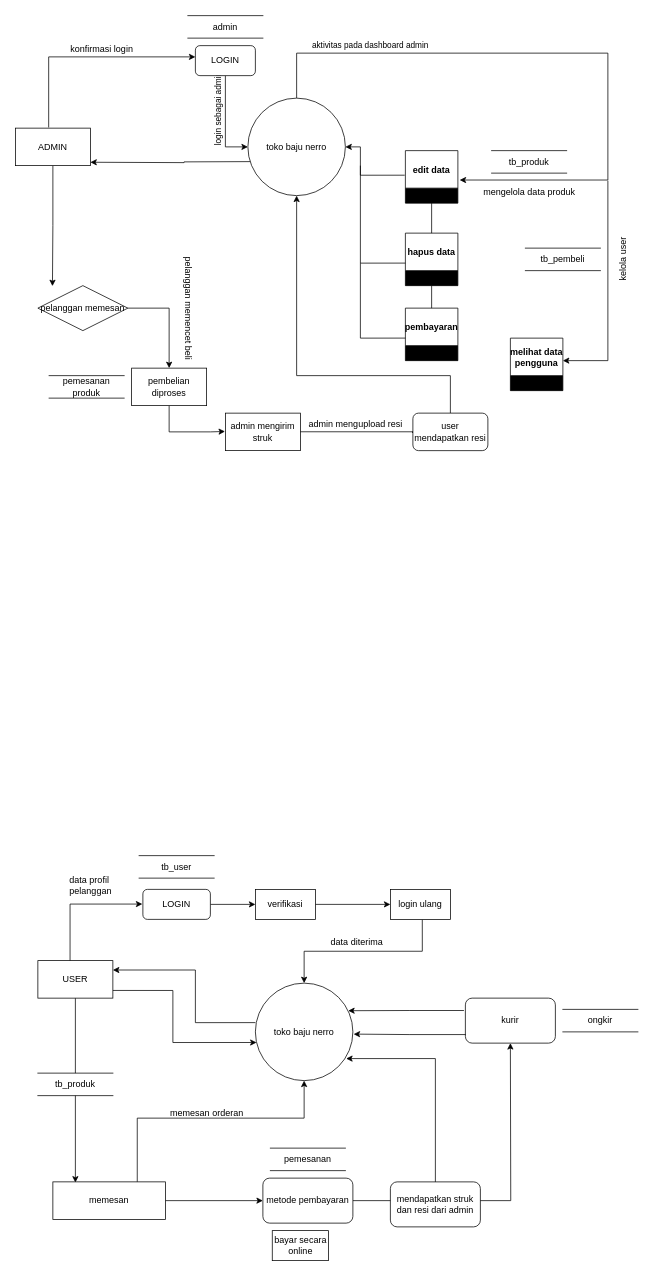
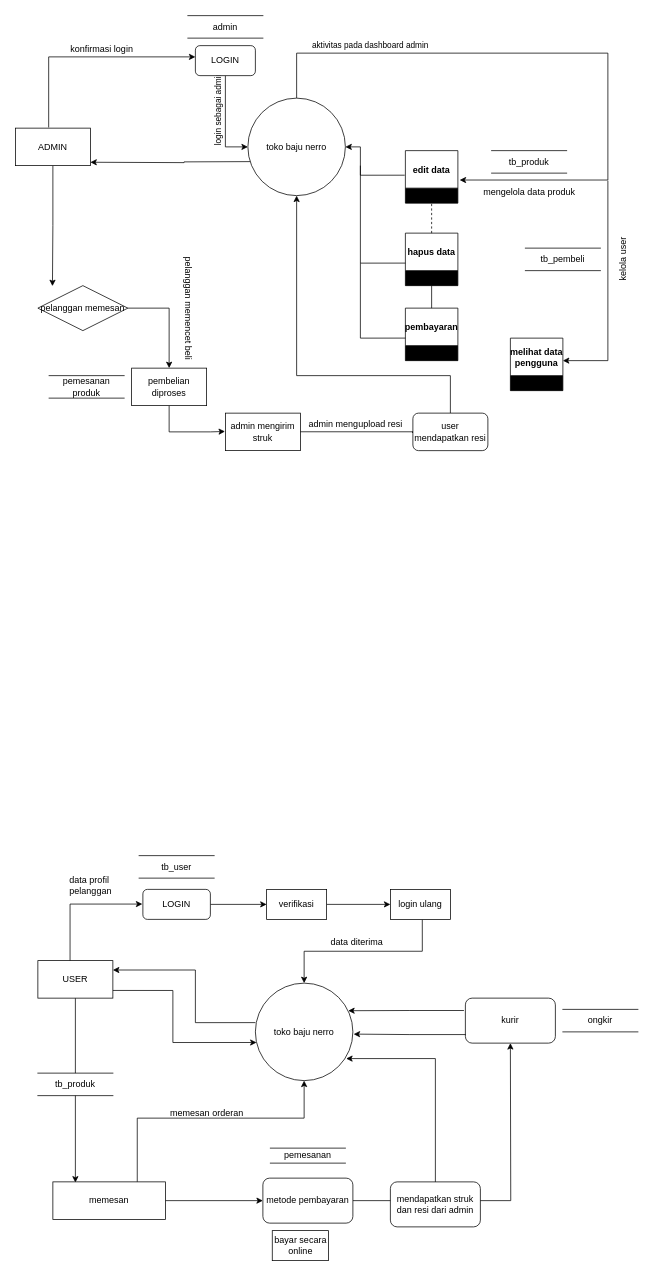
  <mxCell id="0" />
  <mxCell id="1" parent="0" />
  <mxCell id="2" value="admin" style="html=1;dashed=0;whiteSpace=wrap;shape=partialRectangle;right=0;left=0;" parent="1" vertex="1"><mxGeometry x="250" y="20" width="100" height="30" as="geometry" /></mxCell>
  <mxCell id="3" style="edgeStyle=orthogonalEdgeStyle;rounded=0;orthogonalLoop=1;jettySize=auto;html=1;exitX=0.444;exitY=-0.018;exitDx=0;exitDy=0;entryX=0;entryY=0.375;entryDx=0;entryDy=0;entryPerimeter=0;exitPerimeter=0;" parent="1" source="5" target="30" edge="1"><mxGeometry relative="1" as="geometry"><mxPoint x="230" y="75" as="targetPoint" /><mxPoint x="170" y="75" as="sourcePoint" /></mxGeometry></mxCell>
  <mxCell id="4" style="edgeStyle=orthogonalEdgeStyle;rounded=0;orthogonalLoop=1;jettySize=auto;html=1;entryX=0.162;entryY=0.011;entryDx=0;entryDy=0;entryPerimeter=0;" parent="1" source="5" target="46" edge="1"><mxGeometry relative="1" as="geometry"><mxPoint x="70" y="380" as="targetPoint" /></mxGeometry></mxCell>
  <mxCell id="5" value="ADMIN" style="html=1;dashed=0;whiteSpace=wrap;" parent="1" vertex="1"><mxGeometry x="20" y="170" width="100" height="50" as="geometry" /></mxCell>
  <mxCell id="6" style="edgeStyle=orthogonalEdgeStyle;rounded=0;orthogonalLoop=1;jettySize=auto;html=1;entryX=0;entryY=0.5;entryDx=0;entryDy=0;exitX=0.5;exitY=1;exitDx=0;exitDy=0;" parent="1" source="30" target="11" edge="1"><mxGeometry relative="1" as="geometry"><mxPoint x="520" y="75" as="targetPoint" /><mxPoint x="310" y="75" as="sourcePoint" /></mxGeometry></mxCell>
  <mxCell id="7" value="login sebagai admin" style="edgeLabel;html=1;align=center;verticalAlign=middle;resizable=0;points=[];rotation=-90;" parent="6" vertex="1" connectable="0"><mxGeometry x="-0.054" y="-1" relative="1" as="geometry"><mxPoint x="-9" y="-13" as="offset" /></mxGeometry></mxCell>
  <mxCell id="8" style="edgeStyle=orthogonalEdgeStyle;rounded=0;orthogonalLoop=1;jettySize=auto;html=1;exitX=0.5;exitY=0;exitDx=0;exitDy=0;entryX=1.034;entryY=0.56;entryDx=0;entryDy=0;entryPerimeter=0;" parent="1" source="11" target="12" edge="1"><mxGeometry relative="1" as="geometry"><mxPoint x="660" y="240" as="targetPoint" /><mxPoint x="420" y="80" as="sourcePoint" /><Array as="points"><mxPoint x="395" y="70" /><mxPoint x="810" y="70" /><mxPoint x="810" y="239" /></Array></mxGeometry></mxCell>
  <mxCell id="9" value="aktivitas pada dashboard admin" style="edgeLabel;html=1;align=center;verticalAlign=middle;resizable=0;points=[];" parent="8" vertex="1" connectable="0"><mxGeometry x="-0.628" y="-1" relative="1" as="geometry"><mxPoint y="-12" as="offset" /></mxGeometry></mxCell>
  <mxCell id="10" style="edgeStyle=orthogonalEdgeStyle;rounded=0;orthogonalLoop=1;jettySize=auto;html=1;exitX=0.053;exitY=0.697;exitDx=0;exitDy=0;exitPerimeter=0;entryX=0.981;entryY=0.832;entryDx=0;entryDy=0;entryPerimeter=0;" parent="1" edge="1"><mxGeometry relative="1" as="geometry"><mxPoint x="120" y="215.51" as="targetPoint" /><Array as="points" /><mxPoint x="368.79" y="214.52" as="sourcePoint" /></mxGeometry></mxCell>
  <mxCell id="11" value="toko baju nerro" style="shape=ellipse;html=1;dashed=0;whiteSpace=wrap;aspect=fixed;perimeter=ellipsePerimeter;" parent="1" vertex="1"><mxGeometry x="330" y="130" width="130" height="130" as="geometry" /></mxCell>
  <mxCell id="12" value="edit data" style="swimlane;childLayout=stackLayout;horizontal=1;startSize=50;horizontalStack=0;resizeParent=1;resizeParentMax=0;resizeLast=0;collapsible=0;marginBottom=0;swimlaneFillColor=#000000;rotation=0;verticalAlign=middle;" parent="1" vertex="1"><mxGeometry x="540" y="200" width="70" height="70" as="geometry" /></mxCell>
  <mxCell id="13" value="hapus data" style="swimlane;childLayout=stackLayout;horizontal=1;startSize=50;horizontalStack=0;resizeParent=1;resizeParentMax=0;resizeLast=0;collapsible=0;marginBottom=0;swimlaneFillColor=#000000;rotation=0;verticalAlign=middle;" parent="1" vertex="1"><mxGeometry x="540" y="310" width="70" height="70" as="geometry" /></mxCell>
- <mxCell id="14" value="" style="endArrow=none;html=1;rounded=0;entryX=0.5;entryY=1;entryDx=0;entryDy=0;exitX=0.5;exitY=0;exitDx=0;exitDy=0;" parent="1" source="13" target="12" edge="1"><mxGeometry width="50" height="50" relative="1" as="geometry"><mxPoint x="450" y="350" as="sourcePoint" /><mxPoint x="500" y="300" as="targetPoint" /></mxGeometry></mxCell>
+ <mxCell id="14" value="" style="endArrow=none;html=1;rounded=0;entryX=0.5;entryY=1;entryDx=0;entryDy=0;exitX=0.5;exitY=0;exitDx=0;exitDy=0;dashed=1;" parent="1" source="13" target="12" edge="1"><mxGeometry width="50" height="50" relative="1" as="geometry"><mxPoint x="450" y="350" as="sourcePoint" /><mxPoint x="500" y="300" as="targetPoint" /></mxGeometry></mxCell>
  <mxCell id="15" value="tb_produk" style="html=1;dashed=0;whiteSpace=wrap;shape=partialRectangle;right=0;left=0;" parent="1" vertex="1"><mxGeometry x="655" y="200" width="100" height="30" as="geometry" /></mxCell>
  <mxCell id="16" style="edgeStyle=orthogonalEdgeStyle;rounded=0;orthogonalLoop=1;jettySize=auto;html=1;exitX=-0.013;exitY=0.468;exitDx=0;exitDy=0;exitPerimeter=0;entryX=1;entryY=0.5;entryDx=0;entryDy=0;" parent="1" source="12" target="11" edge="1"><mxGeometry relative="1" as="geometry"><mxPoint x="566.4" y="233.18" as="sourcePoint" /><mxPoint x="540" y="140" as="targetPoint" /><Array as="points"><mxPoint x="480" y="233" /><mxPoint x="480" y="195" /></Array></mxGeometry></mxCell>
  <mxCell id="17" value="pembayaran" style="swimlane;childLayout=stackLayout;horizontal=1;startSize=50;horizontalStack=0;resizeParent=1;resizeParentMax=0;resizeLast=0;collapsible=0;marginBottom=0;swimlaneFillColor=#000000;rotation=0;verticalAlign=middle;" parent="1" vertex="1"><mxGeometry x="540" y="410" width="70" height="70" as="geometry" /></mxCell>
  <mxCell id="18" value="" style="endArrow=none;html=1;rounded=0;entryX=0.5;entryY=1;entryDx=0;entryDy=0;exitX=0.5;exitY=0;exitDx=0;exitDy=0;" parent="1" source="17" target="13" edge="1"><mxGeometry width="50" height="50" relative="1" as="geometry"><mxPoint x="480" y="430" as="sourcePoint" /><mxPoint x="530" y="380" as="targetPoint" /></mxGeometry></mxCell>
  <mxCell id="19" value="" style="endArrow=none;html=1;rounded=0;exitX=0;exitY=0.571;exitDx=0;exitDy=0;exitPerimeter=0;" parent="1" source="17" edge="1"><mxGeometry width="50" height="50" relative="1" as="geometry"><mxPoint x="440" y="400" as="sourcePoint" /><mxPoint x="480" y="220" as="targetPoint" /><Array as="points"><mxPoint x="480" y="450" /><mxPoint x="480" y="350" /></Array></mxGeometry></mxCell>
  <mxCell id="20" value="" style="endArrow=none;html=1;rounded=0;entryX=0;entryY=0.571;entryDx=0;entryDy=0;entryPerimeter=0;" parent="1" target="13" edge="1"><mxGeometry width="50" height="50" relative="1" as="geometry"><mxPoint x="480" y="350" as="sourcePoint" /><mxPoint x="490" y="320" as="targetPoint" /></mxGeometry></mxCell>
  <mxCell id="21" style="edgeStyle=orthogonalEdgeStyle;rounded=0;orthogonalLoop=1;jettySize=auto;html=1;entryX=-0.008;entryY=0.49;entryDx=0;entryDy=0;entryPerimeter=0;exitX=0.429;exitY=0.006;exitDx=0;exitDy=0;exitPerimeter=0;" parent="1" source="24" target="35" edge="1"><mxGeometry relative="1" as="geometry"><mxPoint x="240" y="1205" as="targetPoint" /></mxGeometry></mxCell>
  <mxCell id="22" style="edgeStyle=orthogonalEdgeStyle;rounded=0;orthogonalLoop=1;jettySize=auto;html=1;entryX=0.2;entryY=0.018;entryDx=0;entryDy=0;entryPerimeter=0;" parent="1" source="24" target="44" edge="1"><mxGeometry relative="1" as="geometry"><Array as="points" /></mxGeometry></mxCell>
  <mxCell id="23" style="edgeStyle=orthogonalEdgeStyle;rounded=0;orthogonalLoop=1;jettySize=auto;html=1;exitX=0.996;exitY=0.795;exitDx=0;exitDy=0;exitPerimeter=0;entryX=0.012;entryY=0.609;entryDx=0;entryDy=0;entryPerimeter=0;" parent="1" source="24" target="33" edge="1"><mxGeometry relative="1" as="geometry"><Array as="points"><mxPoint x="230" y="1320" /><mxPoint x="230" y="1389" /></Array></mxGeometry></mxCell>
  <mxCell id="24" value="USER" style="html=1;dashed=0;whiteSpace=wrap;" parent="1" vertex="1"><mxGeometry x="50" y="1280" width="100" height="50" as="geometry" /></mxCell>
  <mxCell id="25" value="tb_pembeli" style="html=1;dashed=0;whiteSpace=wrap;shape=partialRectangle;right=0;left=0;" parent="1" vertex="1"><mxGeometry x="700" y="330" width="100" height="30" as="geometry" /></mxCell>
  <mxCell id="26" value="" style="endArrow=classic;html=1;rounded=0;" parent="1" edge="1"><mxGeometry width="50" height="50" relative="1" as="geometry"><mxPoint x="810" y="240" as="sourcePoint" /><mxPoint x="750" y="480" as="targetPoint" /><Array as="points"><mxPoint x="810" y="480" /></Array></mxGeometry></mxCell>
  <mxCell id="27" value="kelola user" style="text;html=1;align=center;verticalAlign=middle;resizable=0;points=[];autosize=1;strokeColor=none;fillColor=none;rotation=-90;" parent="1" vertex="1"><mxGeometry x="790" y="330" width="80" height="30" as="geometry" /></mxCell>
  <mxCell id="28" value="mengelola data produk" style="text;html=1;align=center;verticalAlign=middle;resizable=0;points=[];autosize=1;strokeColor=none;fillColor=none;" parent="1" vertex="1"><mxGeometry x="630" y="240" width="150" height="30" as="geometry" /></mxCell>
  <mxCell id="29" value="melihat data&#10;pengguna" style="swimlane;childLayout=stackLayout;horizontal=1;startSize=50;horizontalStack=0;resizeParent=1;resizeParentMax=0;resizeLast=0;collapsible=0;marginBottom=0;swimlaneFillColor=#000000;rotation=0;verticalAlign=middle;" parent="1" vertex="1"><mxGeometry x="680" y="450" width="70" height="70" as="geometry" /></mxCell>
  <mxCell id="30" value="LOGIN" style="rounded=1;whiteSpace=wrap;html=1;" parent="1" vertex="1"><mxGeometry x="260" y="60" width="80" height="40" as="geometry" /></mxCell>
  <mxCell id="31" value="konfirmasi login" style="text;html=1;align=center;verticalAlign=middle;resizable=0;points=[];autosize=1;strokeColor=none;fillColor=none;" parent="1" vertex="1"><mxGeometry x="80" y="50" width="110" height="30" as="geometry" /></mxCell>
  <mxCell id="32" style="edgeStyle=orthogonalEdgeStyle;rounded=0;orthogonalLoop=1;jettySize=auto;html=1;entryX=1;entryY=0.25;entryDx=0;entryDy=0;exitX=0;exitY=0.405;exitDx=0;exitDy=0;exitPerimeter=0;" parent="1" source="33" target="24" edge="1"><mxGeometry relative="1" as="geometry"><Array as="points"><mxPoint x="260" y="1363" /><mxPoint x="260" y="1292" /></Array></mxGeometry></mxCell>
  <mxCell id="33" value="toko baju nerro" style="shape=ellipse;html=1;dashed=0;whiteSpace=wrap;aspect=fixed;perimeter=ellipsePerimeter;" parent="1" vertex="1"><mxGeometry x="340" y="1310" width="130" height="130" as="geometry" /></mxCell>
  <mxCell id="34" style="edgeStyle=orthogonalEdgeStyle;rounded=0;orthogonalLoop=1;jettySize=auto;html=1;entryX=0;entryY=0.5;entryDx=0;entryDy=0;" parent="1" source="35" target="38" edge="1"><mxGeometry relative="1" as="geometry" /></mxCell>
  <mxCell id="35" value="LOGIN" style="rounded=1;whiteSpace=wrap;html=1;" parent="1" vertex="1"><mxGeometry x="190" y="1185" width="90" height="40" as="geometry" /></mxCell>
  <mxCell id="36" value="tb_user" style="html=1;dashed=0;whiteSpace=wrap;shape=partialRectangle;right=0;left=0;" parent="1" vertex="1"><mxGeometry x="185" y="1140" width="100" height="30" as="geometry" /></mxCell>
  <mxCell id="37" style="edgeStyle=orthogonalEdgeStyle;rounded=0;orthogonalLoop=1;jettySize=auto;html=1;entryX=0;entryY=0.5;entryDx=0;entryDy=0;" parent="1" source="38" target="40" edge="1"><mxGeometry relative="1" as="geometry" /></mxCell>
- <mxCell id="38" value="verifikasi" style="rounded=0;whiteSpace=wrap;html=1;" parent="1" vertex="1"><mxGeometry x="340" y="1185" width="80" height="40" as="geometry" /></mxCell>
+ <mxCell id="38" value="verifikasi" style="rounded=0;whiteSpace=wrap;html=1;" parent="1" vertex="1"><mxGeometry x="355" y="1185" width="80" height="40" as="geometry" /></mxCell>
  <mxCell id="39" style="edgeStyle=orthogonalEdgeStyle;rounded=0;orthogonalLoop=1;jettySize=auto;html=1;entryX=0.5;entryY=0;entryDx=0;entryDy=0;exitX=0.532;exitY=1.012;exitDx=0;exitDy=0;exitPerimeter=0;" parent="1" source="40" target="33" edge="1"><mxGeometry relative="1" as="geometry" /></mxCell>
  <mxCell id="40" value="login ulang" style="rounded=0;whiteSpace=wrap;html=1;" parent="1" vertex="1"><mxGeometry x="520" y="1185" width="80" height="40" as="geometry" /></mxCell>
  <mxCell id="41" value="data profil&amp;nbsp;&lt;div&gt;pelanggan&lt;/div&gt;" style="text;html=1;align=center;verticalAlign=middle;resizable=0;points=[];autosize=1;strokeColor=none;fillColor=none;" parent="1" vertex="1"><mxGeometry x="80" y="1160" width="80" height="40" as="geometry" /></mxCell>
  <mxCell id="42" style="edgeStyle=orthogonalEdgeStyle;rounded=0;orthogonalLoop=1;jettySize=auto;html=1;entryX=0.5;entryY=1;entryDx=0;entryDy=0;exitX=0.75;exitY=0;exitDx=0;exitDy=0;" parent="1" source="44" target="33" edge="1"><mxGeometry relative="1" as="geometry"><mxPoint x="180" y="1500" as="sourcePoint" /><Array as="points"><mxPoint x="182" y="1490" /><mxPoint x="405" y="1490" /></Array></mxGeometry></mxCell>
  <mxCell id="43" style="edgeStyle=orthogonalEdgeStyle;rounded=0;orthogonalLoop=1;jettySize=auto;html=1;entryX=0;entryY=0.5;entryDx=0;entryDy=0;" parent="1" source="44" target="48" edge="1"><mxGeometry relative="1" as="geometry"><mxPoint x="370" y="1600" as="targetPoint" /></mxGeometry></mxCell>
  <mxCell id="44" value="memesan" style="rounded=0;whiteSpace=wrap;html=1;" parent="1" vertex="1"><mxGeometry x="70" y="1575" width="150" height="50" as="geometry" /></mxCell>
  <mxCell id="45" style="edgeStyle=orthogonalEdgeStyle;rounded=0;orthogonalLoop=1;jettySize=auto;html=1;" parent="1" source="46" target="57" edge="1"><mxGeometry relative="1" as="geometry"><mxPoint x="250" y="410" as="targetPoint" /></mxGeometry></mxCell>
  <mxCell id="46" value="pelanggan memesan" style="rhombus;whiteSpace=wrap;html=1;" parent="1" vertex="1"><mxGeometry x="50" y="380" width="120" height="60" as="geometry" /></mxCell>
  <mxCell id="47" style="edgeStyle=orthogonalEdgeStyle;rounded=0;orthogonalLoop=1;jettySize=auto;html=1;" parent="1" source="48" edge="1"><mxGeometry relative="1" as="geometry"><mxPoint x="680" y="1390" as="targetPoint" /></mxGeometry></mxCell>
  <mxCell id="48" value="metode pembayaran" style="rounded=1;whiteSpace=wrap;html=1;" parent="1" vertex="1"><mxGeometry x="350" y="1570" width="120" height="60" as="geometry" /></mxCell>
- <mxCell id="49" value="pemesanan" style="html=1;dashed=0;whiteSpace=wrap;shape=partialRectangle;right=0;left=0;" parent="1" vertex="1"><mxGeometry x="360" y="1530" width="100" height="30" as="geometry" /></mxCell>
+ <mxCell id="49" value="pemesanan" style="html=1;dashed=0;whiteSpace=wrap;shape=partialRectangle;right=0;left=0;" parent="1" vertex="1"><mxGeometry x="360" y="1530" width="100" height="20" as="geometry" /></mxCell>
  <mxCell id="50" value="kurir" style="rounded=1;whiteSpace=wrap;html=1;" parent="1" vertex="1"><mxGeometry x="620" y="1330" width="120" height="60" as="geometry" /></mxCell>
  <mxCell id="51" value="ongkir" style="html=1;dashed=0;whiteSpace=wrap;shape=partialRectangle;right=0;left=0;" parent="1" vertex="1"><mxGeometry x="750" y="1345" width="100" height="30" as="geometry" /></mxCell>
  <mxCell id="52" style="edgeStyle=orthogonalEdgeStyle;rounded=0;orthogonalLoop=1;jettySize=auto;html=1;entryX=0.952;entryY=0.283;entryDx=0;entryDy=0;entryPerimeter=0;exitX=-0.016;exitY=0.275;exitDx=0;exitDy=0;exitPerimeter=0;" parent="1" source="50" target="33" edge="1"><mxGeometry relative="1" as="geometry" /></mxCell>
  <mxCell id="53" style="edgeStyle=orthogonalEdgeStyle;rounded=0;orthogonalLoop=1;jettySize=auto;html=1;entryX=1.008;entryY=0.523;entryDx=0;entryDy=0;entryPerimeter=0;exitX=0.004;exitY=0.81;exitDx=0;exitDy=0;exitPerimeter=0;" parent="1" source="50" target="33" edge="1"><mxGeometry relative="1" as="geometry" /></mxCell>
  <mxCell id="54" value="data diterima" style="text;html=1;align=center;verticalAlign=middle;resizable=0;points=[];autosize=1;strokeColor=none;fillColor=none;" parent="1" vertex="1"><mxGeometry x="430" y="1240" width="90" height="30" as="geometry" /></mxCell>
  <mxCell id="55" value="memesan orderan" style="text;html=1;align=center;verticalAlign=middle;resizable=0;points=[];autosize=1;strokeColor=none;fillColor=none;" parent="1" vertex="1"><mxGeometry x="215" y="1468" width="120" height="30" as="geometry" /></mxCell>
  <mxCell id="56" style="edgeStyle=orthogonalEdgeStyle;rounded=0;orthogonalLoop=1;jettySize=auto;html=1;exitX=0.5;exitY=1;exitDx=0;exitDy=0;entryX=-0.005;entryY=0.489;entryDx=0;entryDy=0;entryPerimeter=0;" parent="1" source="57" target="63" edge="1"><mxGeometry relative="1" as="geometry"><mxPoint x="310" y="575" as="targetPoint" /><Array as="points"><mxPoint x="225" y="575" /><mxPoint x="280" y="575" /></Array></mxGeometry></mxCell>
  <mxCell id="57" value="pembelian diproses" style="html=1;dashed=0;whiteSpace=wrap;" parent="1" vertex="1"><mxGeometry x="175" y="490" width="100" height="50" as="geometry" /></mxCell>
  <mxCell id="58" value="pemesanan produk" style="html=1;dashed=0;whiteSpace=wrap;shape=partialRectangle;right=0;left=0;" parent="1" vertex="1"><mxGeometry x="65" y="500" width="100" height="30" as="geometry" /></mxCell>
  <mxCell id="59" value="pelanggan memencet beli" style="text;html=1;align=center;verticalAlign=middle;resizable=0;points=[];autosize=1;strokeColor=none;fillColor=none;rotation=90;" parent="1" vertex="1"><mxGeometry x="170" y="395" width="160" height="30" as="geometry" /></mxCell>
  <mxCell id="60" value="mendapatkan struk dan resi dari admin" style="rounded=1;whiteSpace=wrap;html=1;" parent="1" vertex="1"><mxGeometry x="520" y="1575" width="120" height="60" as="geometry" /></mxCell>
  <mxCell id="61" style="edgeStyle=orthogonalEdgeStyle;rounded=0;orthogonalLoop=1;jettySize=auto;html=1;exitX=0.5;exitY=0;exitDx=0;exitDy=0;entryX=0.931;entryY=0.774;entryDx=0;entryDy=0;entryPerimeter=0;" parent="1" source="60" target="33" edge="1"><mxGeometry relative="1" as="geometry"><Array as="points"><mxPoint x="580" y="1411" /></Array><mxPoint x="480" y="1410" as="targetPoint" /></mxGeometry></mxCell>
  <mxCell id="62" style="edgeStyle=orthogonalEdgeStyle;rounded=0;orthogonalLoop=1;jettySize=auto;html=1;entryX=-0.022;entryY=0.51;entryDx=0;entryDy=0;entryPerimeter=0;" parent="1" target="67" edge="1"><mxGeometry relative="1" as="geometry"><mxPoint x="660" y="575" as="targetPoint" /><mxPoint x="385" y="574.86" as="sourcePoint" /><Array as="points"><mxPoint x="640" y="575" /></Array></mxGeometry></mxCell>
  <mxCell id="63" value="admin mengirim struk" style="html=1;dashed=0;whiteSpace=wrap;" parent="1" vertex="1"><mxGeometry x="300" y="550" width="100" height="50" as="geometry" /></mxCell>
  <mxCell id="64" value="bayar secara online" style="html=1;dashed=0;whiteSpace=wrap;" parent="1" vertex="1"><mxGeometry x="362.5" y="1640" width="75" height="40" as="geometry" /></mxCell>
  <mxCell id="65" value="tb_produk" style="html=1;dashed=0;whiteSpace=wrap;shape=partialRectangle;right=0;left=0;" parent="1" vertex="1"><mxGeometry x="50" y="1430" width="100" height="30" as="geometry" /></mxCell>
  <mxCell id="66" style="edgeStyle=orthogonalEdgeStyle;rounded=0;orthogonalLoop=1;jettySize=auto;html=1;entryX=0.5;entryY=1;entryDx=0;entryDy=0;exitX=0.5;exitY=0;exitDx=0;exitDy=0;" parent="1" source="67" target="11" edge="1"><mxGeometry relative="1" as="geometry"><Array as="points"><mxPoint x="600" y="500" /><mxPoint x="395" y="500" /></Array></mxGeometry></mxCell>
  <mxCell id="67" value="user mendapatkan resi" style="html=1;dashed=0;whiteSpace=wrap;rounded=1;" parent="1" vertex="1"><mxGeometry x="550" y="550" width="100" height="50" as="geometry" /></mxCell>
  <mxCell id="68" value="admin mengupload resi&amp;nbsp;" style="text;html=1;align=center;verticalAlign=middle;resizable=0;points=[];autosize=1;strokeColor=none;fillColor=none;" parent="1" vertex="1"><mxGeometry x="400" y="550" width="150" height="30" as="geometry" /></mxCell>
